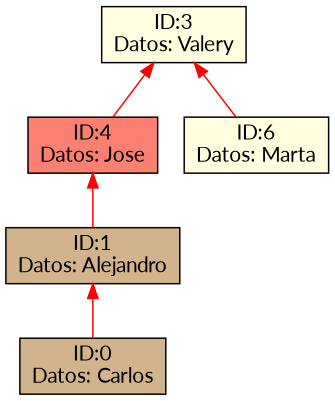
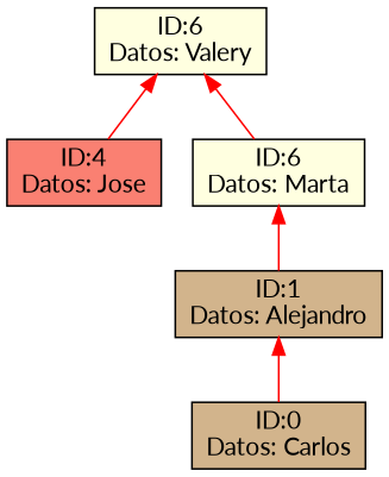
  digraph {
    fontname=Lato
    splines=line
    node [fillcolor=lightyellow fontname=Lato shape=record style=filled]
    edge [color=Red dir=back fontname=Lato]
    n1 [fillcolor=salmon height=.1 label="ID:4\nDatos: Jose "]
-   n2 [height=.1 label="ID:3\nDatos: Valery "]
+   n2 [height=.1 label="ID:6\nDatos: Valery "]
    n3 [height=.1 label="ID:6\nDatos: Marta "]
    n4 [fillcolor=tan height=.1 label="ID:1\nDatos: Alejandro "]
    n5 [fillcolor=tan height=.1 label="ID:0\nDatos: Carlos "]
    n2 -> n1
    n2 -> n3
-   n1 -> n4
+   n3 -> n4
    n4 -> n5
  }
